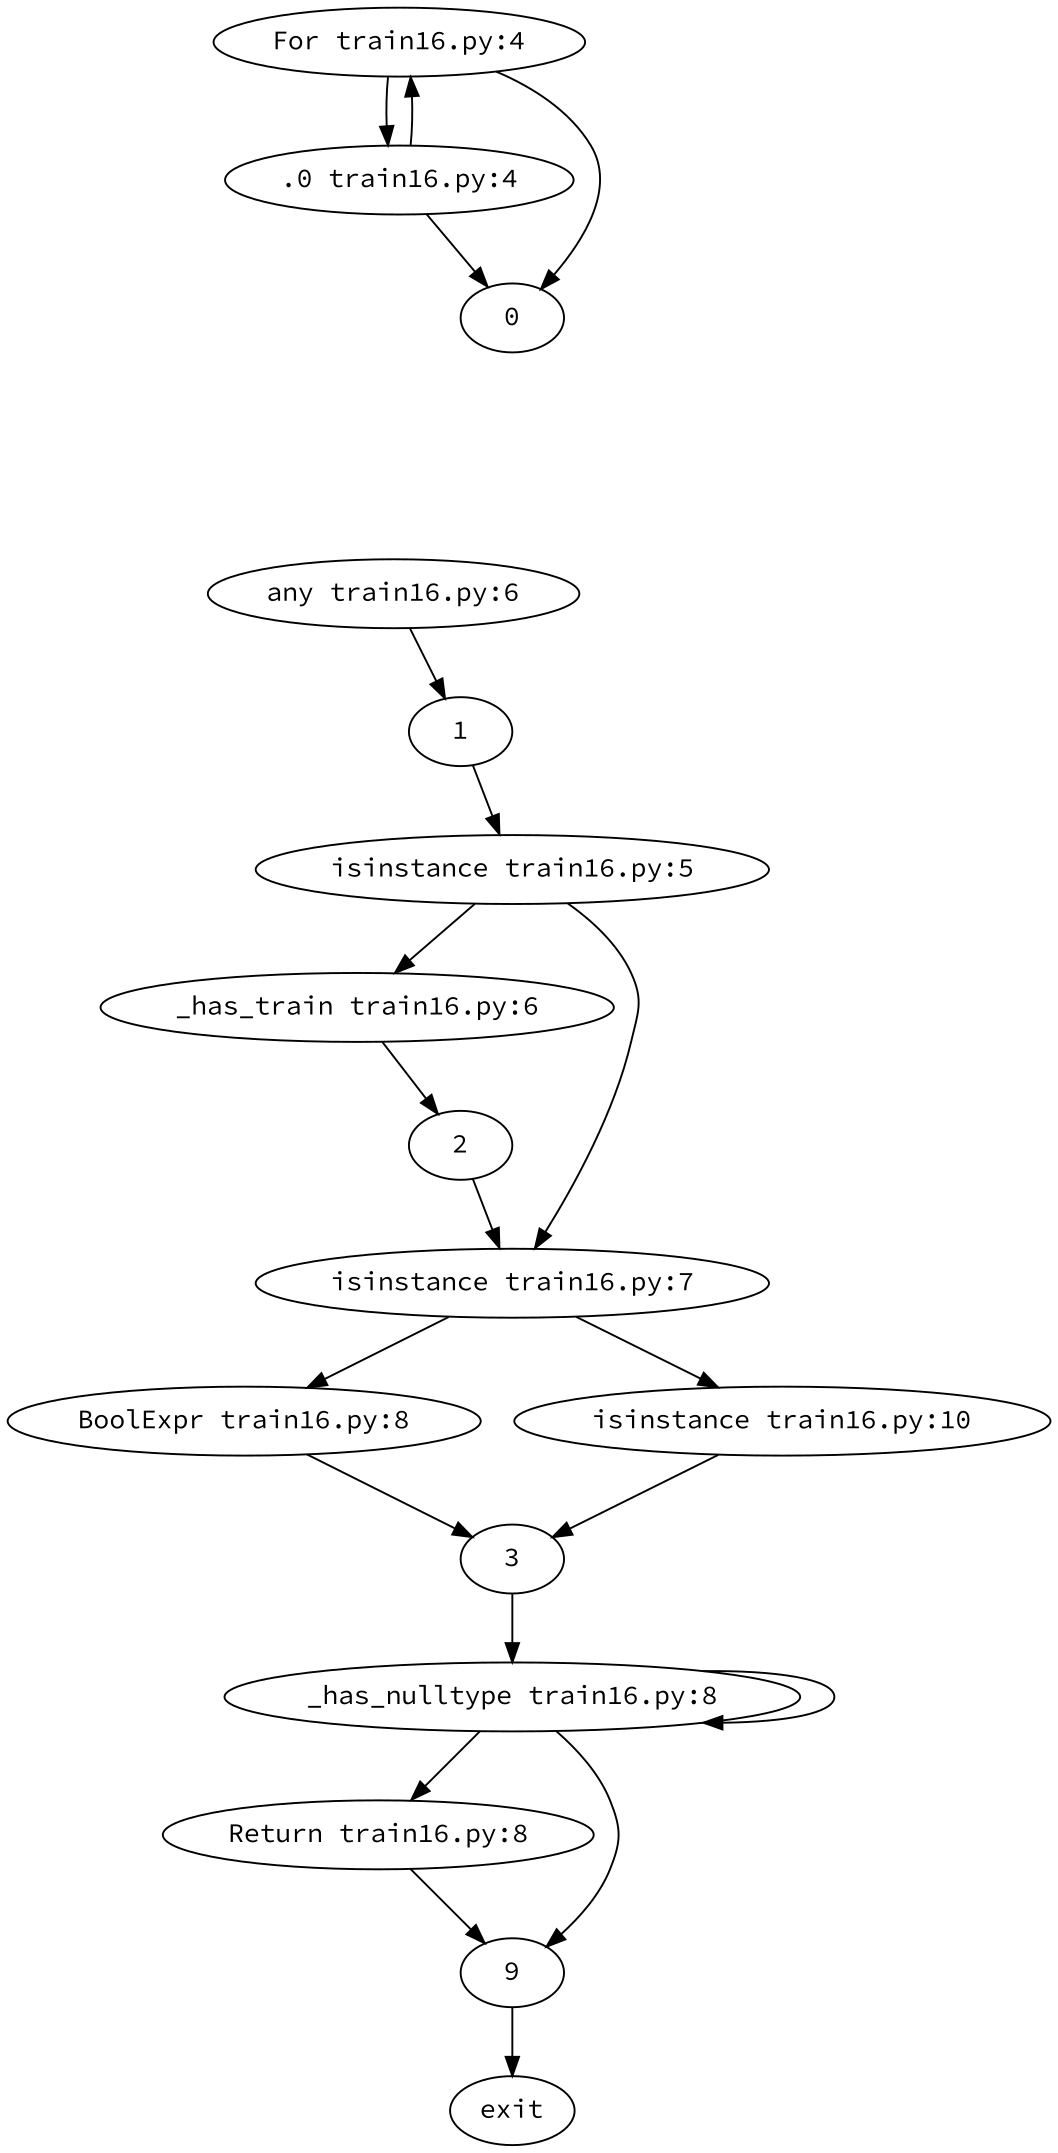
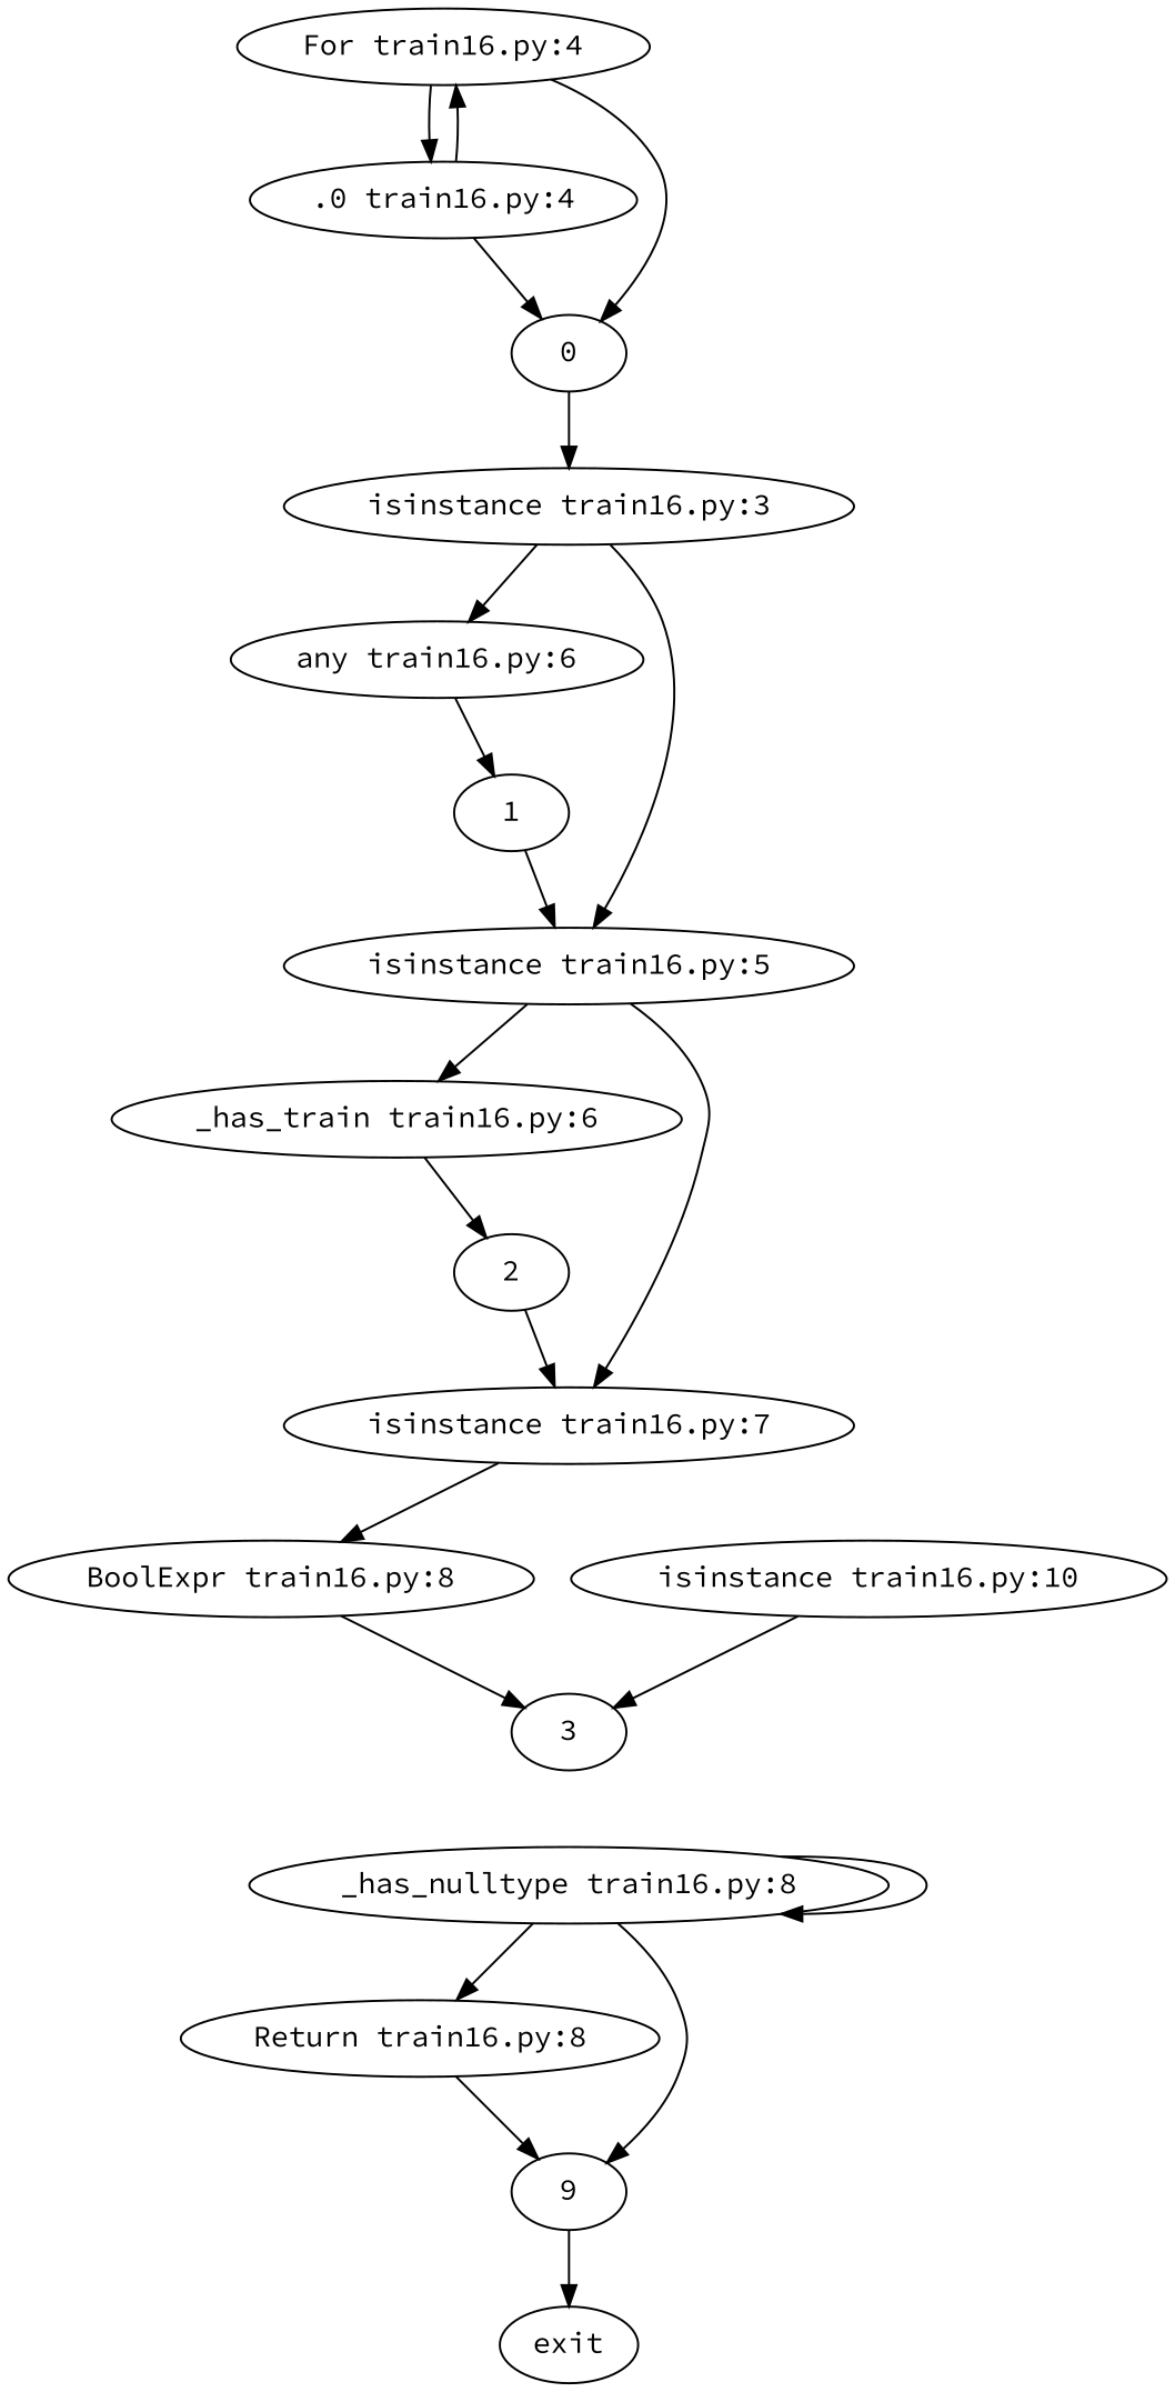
  strict digraph {
    fontname="Source Code Pro"
    node [fontname="Source Code Pro"]
    edge [fontname="Source Code Pro"]
    "For train16.py:4"
    ".0 train16.py:4"
    0
+   "isinstance train16.py:3"
    n5 [label="any train16.py:6"]
    "isinstance train16.py:5"
    1
    n8 [label="_has_train train16.py:6"]
    "isinstance train16.py:7"
    2
    "BoolExpr train16.py:8"
    "isinstance train16.py:10"
    3
    "_has_nulltype train16.py:8"
    "Return train16.py:8"
    n16 [label=9]
    exit
    "For train16.py:4" -> ".0 train16.py:4"
    "For train16.py:4" -> 0
    ".0 train16.py:4" -> "For train16.py:4"
    ".0 train16.py:4" -> 0
+   0 -> "isinstance train16.py:3"
+   "isinstance train16.py:3" -> n5
+   "isinstance train16.py:3" -> "isinstance train16.py:5"
    n5 -> 1
    "isinstance train16.py:5" -> n8
    "isinstance train16.py:5" -> "isinstance train16.py:7"
    1 -> "isinstance train16.py:5"
    n8 -> 2
    "isinstance train16.py:7" -> "BoolExpr train16.py:8"
-   "isinstance train16.py:7" -> "isinstance train16.py:10"
    2 -> "isinstance train16.py:7"
    "BoolExpr train16.py:8" -> 3
    "isinstance train16.py:10" -> 3
-   3 -> "_has_nulltype train16.py:8"
    "_has_nulltype train16.py:8" -> "_has_nulltype train16.py:8"
    "_has_nulltype train16.py:8" -> "Return train16.py:8"
    "_has_nulltype train16.py:8" -> n16
    "Return train16.py:8" -> n16
    n16 -> exit
  }
